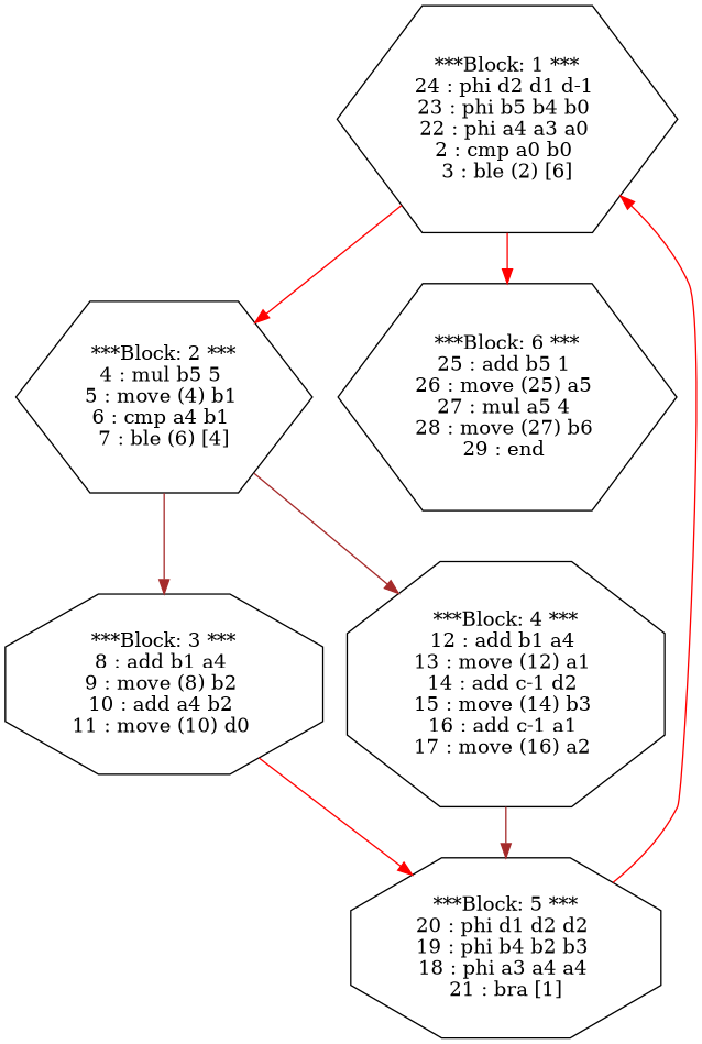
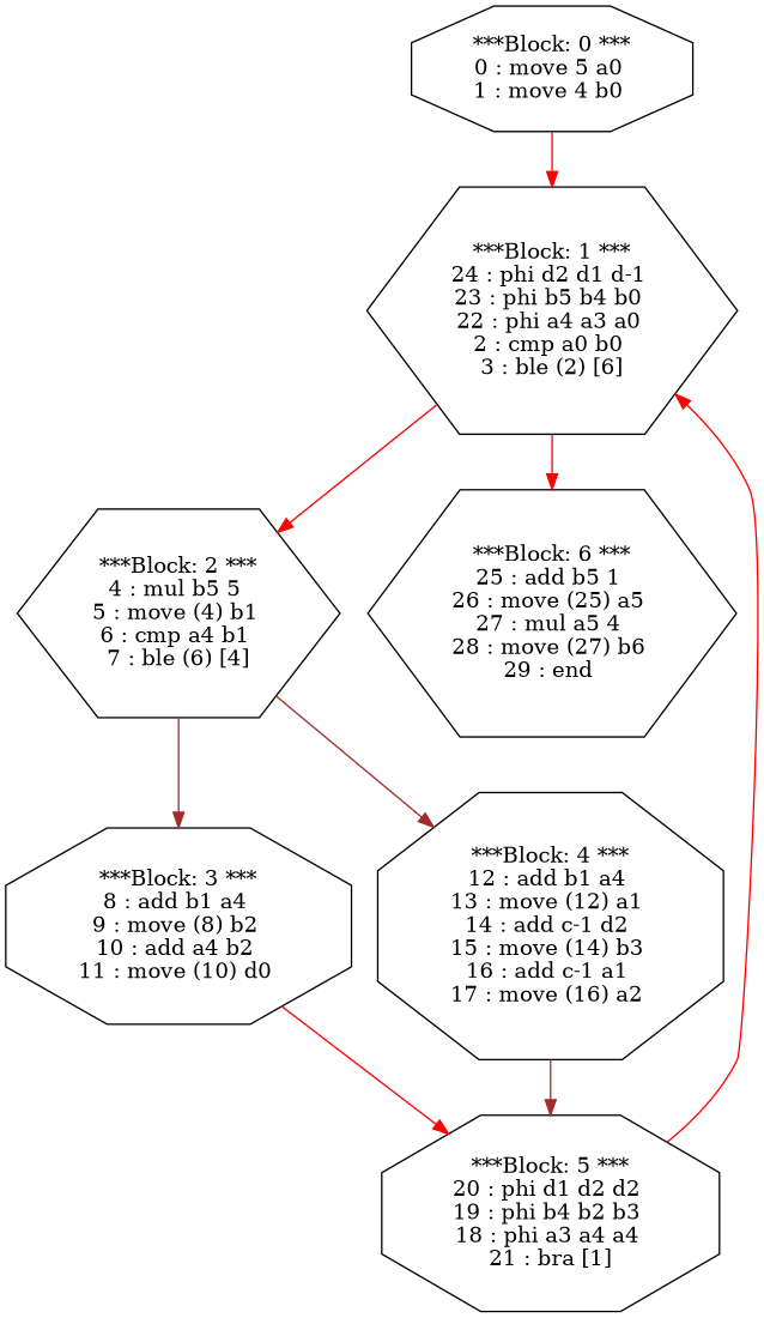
  digraph {
    node [shape=octagon]
    edge [color=red]
+   n1 [label="***Block: 0 ***\n0 : move 5 a0 \n1 : move 4 b0 \n"]
    n2 [label="***Block: 1 ***\n24 : phi d2 d1 d-1 \n23 : phi b5 b4 b0 \n22 : phi a4 a3 a0 \n2 : cmp a0 b0 \n3 : ble (2) [6]\n" shape=hexagon]
    n3 [label="***Block: 2 ***\n4 : mul b5 5 \n5 : move (4) b1 \n6 : cmp a4 b1 \n7 : ble (6) [4]\n" shape=hexagon]
    n4 [label="***Block: 6 ***\n25 : add b5 1 \n26 : move (25) a5 \n27 : mul a5 4 \n28 : move (27) b6 \n29 : end \n" shape=hexagon]
    n5 [label="***Block: 3 ***\n8 : add b1 a4 \n9 : move (8) b2 \n10 : add a4 b2 \n11 : move (10) d0 \n"]
    n6 [label="***Block: 4 ***\n12 : add b1 a4 \n13 : move (12) a1 \n14 : add c-1 d2 \n15 : move (14) b3 \n16 : add c-1 a1 \n17 : move (16) a2 \n"]
    n7 [label="***Block: 5 ***\n20 : phi d1 d2 d2 \n19 : phi b4 b2 b3 \n18 : phi a3 a4 a4 \n21 : bra [1]\n"]
+   n1 -> n2
    n2 -> n3
    n2 -> n4
    n3 -> n5 [color=brown]
    n3 -> n6 [color=brown]
    n5 -> n7
    n6 -> n7 [color=brown]
    n7 -> n2
  }
